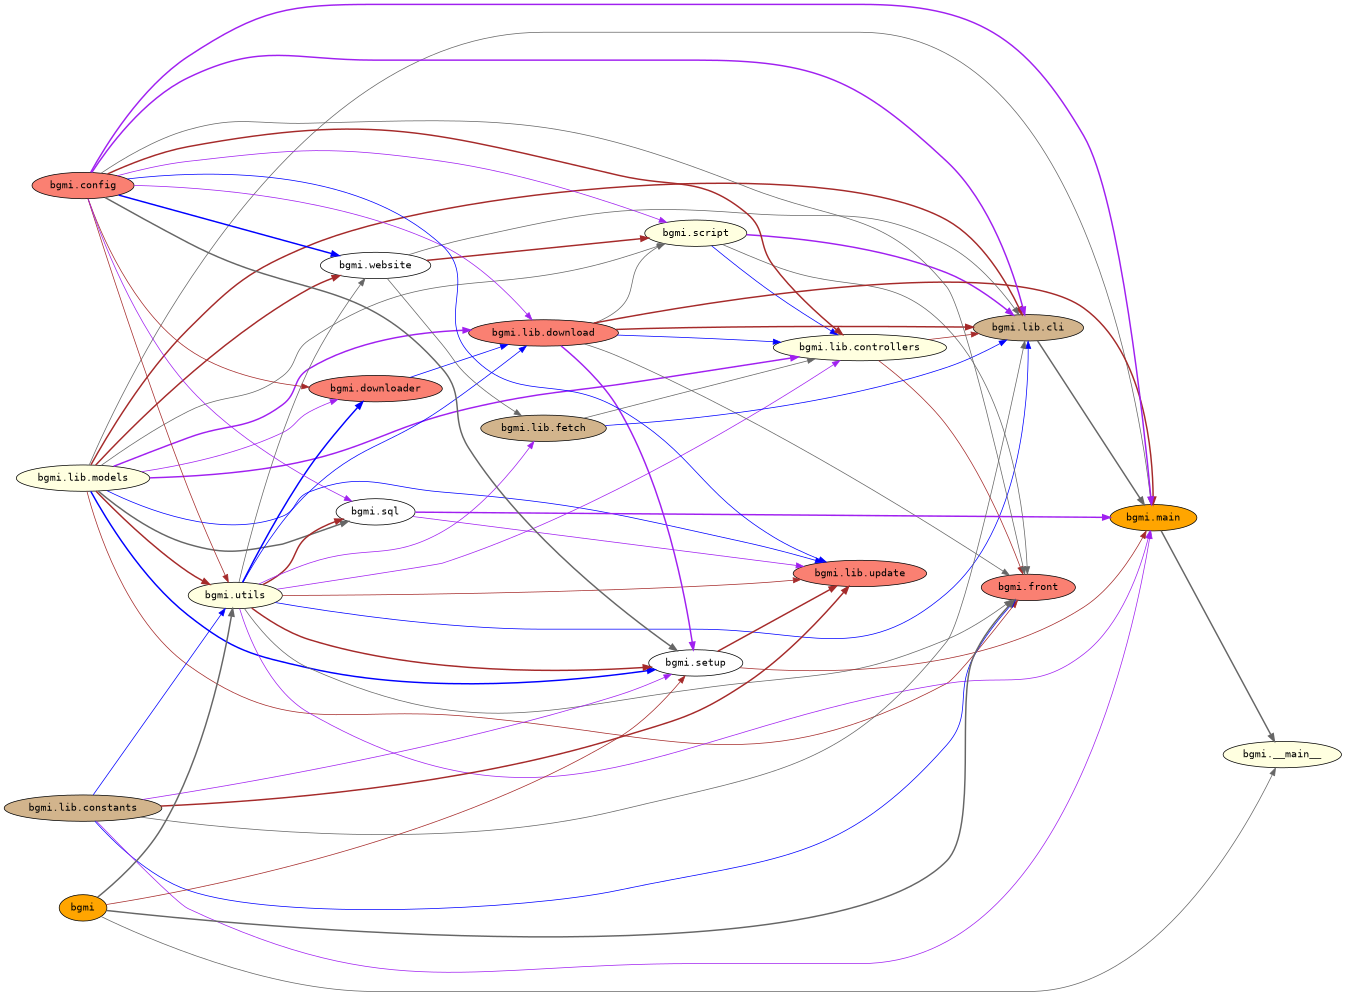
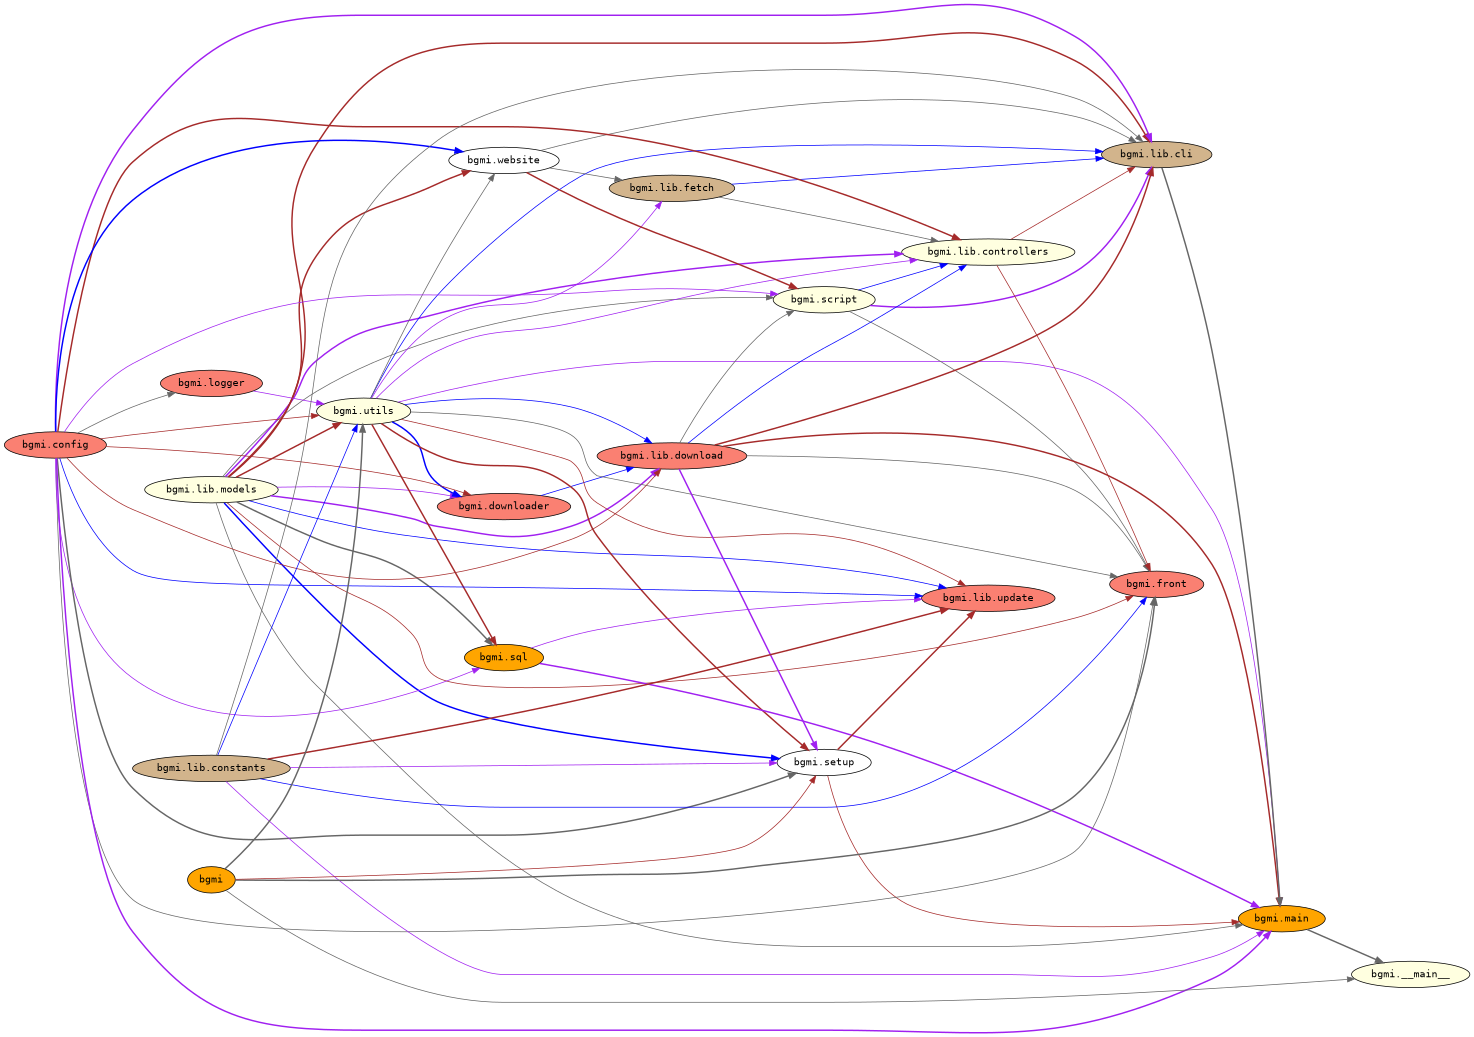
  strict digraph {
    clusterrank=local
    fontsize=16
    rankdir=LR
    node [fillcolor=salmon fontname=Consolas fontsize=14 shape=ellipse style=filled]
    edge [color=brown style=solid]
    "bgmi.downloader"
    "bgmi.lib.models" [fillcolor=lightyellow]
    "bgmi.utils" [fillcolor=lightyellow]
    "bgmi.script" [fillcolor=lightyellow]
    "bgmi.front"
    "bgmi.lib.download"
    "bgmi.lib.controllers" [fillcolor=lightyellow]
    "bgmi.lib.cli" [fillcolor=tan]
    "bgmi.website" [fillcolor=white]
    "bgmi.lib.update"
-   "bgmi.sql" [fillcolor=white]
+   "bgmi.sql" [fillcolor=orange]
    "bgmi.setup" [fillcolor=white]
    "bgmi.main" [fillcolor=orange]
    "bgmi.lib.fetch" [fillcolor=tan]
    "bgmi.__main__" [fillcolor=lightyellow]
    "bgmi.config"
+   "bgmi.logger"
    "bgmi.lib.constants" [fillcolor=tan]
    bgmi [fillcolor=orange]
    "bgmi.downloader" -> "bgmi.lib.download" [color=blue]
    "bgmi.lib.models" -> "bgmi.downloader" [color=purple]
    "bgmi.lib.models" -> "bgmi.utils" [style=bold]
    "bgmi.lib.models" -> "bgmi.script" [color=gray40]
    "bgmi.lib.models" -> "bgmi.front"
    "bgmi.lib.models" -> "bgmi.lib.download" [color=purple style=bold]
    "bgmi.lib.models" -> "bgmi.lib.controllers" [color=purple style=bold]
    "bgmi.lib.models" -> "bgmi.lib.cli" [style=bold]
    "bgmi.lib.models" -> "bgmi.website" [style=bold]
    "bgmi.lib.models" -> "bgmi.lib.update" [color=blue]
    "bgmi.lib.models" -> "bgmi.sql" [color=gray40 style=bold]
    "bgmi.lib.models" -> "bgmi.setup" [color=blue style=bold]
    "bgmi.lib.models" -> "bgmi.main" [color=gray40]
    "bgmi.utils" -> "bgmi.downloader" [color=blue style=bold]
    "bgmi.utils" -> "bgmi.front" [color=gray40]
    "bgmi.utils" -> "bgmi.lib.download" [color=blue]
    "bgmi.utils" -> "bgmi.lib.controllers" [color=purple]
    "bgmi.utils" -> "bgmi.lib.cli" [color=blue]
    "bgmi.utils" -> "bgmi.website" [color=gray40]
    "bgmi.utils" -> "bgmi.lib.update"
    "bgmi.utils" -> "bgmi.sql" [style=bold]
    "bgmi.utils" -> "bgmi.setup" [style=bold]
    "bgmi.utils" -> "bgmi.main" [color=purple]
    "bgmi.utils" -> "bgmi.lib.fetch" [color=purple]
    "bgmi.script" -> "bgmi.front" [color=gray40]
    "bgmi.script" -> "bgmi.lib.controllers" [color=blue]
    "bgmi.script" -> "bgmi.lib.cli" [color=purple style=bold]
    "bgmi.lib.download" -> "bgmi.script" [color=gray40]
    "bgmi.lib.download" -> "bgmi.front" [color=gray40]
    "bgmi.lib.download" -> "bgmi.lib.controllers" [color=blue]
    "bgmi.lib.download" -> "bgmi.lib.cli" [style=bold]
    "bgmi.lib.download" -> "bgmi.setup" [color=purple style=bold]
    "bgmi.lib.download" -> "bgmi.main" [style=bold]
    "bgmi.lib.controllers" -> "bgmi.front"
    "bgmi.lib.controllers" -> "bgmi.lib.cli"
    "bgmi.lib.cli" -> "bgmi.main" [color=gray40 style=bold]
    "bgmi.website" -> "bgmi.script" [style=bold]
    "bgmi.website" -> "bgmi.lib.cli" [color=gray40]
    "bgmi.website" -> "bgmi.lib.fetch" [color=gray40]
    "bgmi.sql" -> "bgmi.lib.update" [color=purple]
    "bgmi.sql" -> "bgmi.main" [color=purple style=bold]
    "bgmi.setup" -> "bgmi.lib.update" [style=bold]
    "bgmi.setup" -> "bgmi.main"
    "bgmi.main" -> "bgmi.__main__" [color=gray40 style=bold]
    "bgmi.lib.fetch" -> "bgmi.lib.controllers" [color=gray40]
    "bgmi.lib.fetch" -> "bgmi.lib.cli" [color=blue]
    "bgmi.config" -> "bgmi.downloader"
    "bgmi.config" -> "bgmi.utils"
    "bgmi.config" -> "bgmi.script" [color=purple]
    "bgmi.config" -> "bgmi.front" [color=gray40]
-   "bgmi.config" -> "bgmi.lib.download" [color=purple]
+   "bgmi.config" -> "bgmi.lib.download"
    "bgmi.config" -> "bgmi.lib.controllers" [style=bold]
    "bgmi.config" -> "bgmi.lib.cli" [color=purple style=bold]
    "bgmi.config" -> "bgmi.website" [color=blue style=bold]
    "bgmi.config" -> "bgmi.lib.update" [color=blue]
    "bgmi.config" -> "bgmi.sql" [color=purple]
    "bgmi.config" -> "bgmi.setup" [color=gray40 style=bold]
    "bgmi.config" -> "bgmi.main" [color=purple style=bold]
+   "bgmi.config" -> "bgmi.logger" [color=gray40]
+   "bgmi.logger" -> "bgmi.utils" [color=purple]
    "bgmi.lib.constants" -> "bgmi.utils" [color=blue]
    "bgmi.lib.constants" -> "bgmi.front" [color=blue]
    "bgmi.lib.constants" -> "bgmi.lib.cli" [color=gray40]
    "bgmi.lib.constants" -> "bgmi.lib.update" [style=bold]
    "bgmi.lib.constants" -> "bgmi.setup" [color=purple]
    "bgmi.lib.constants" -> "bgmi.main" [color=purple]
    bgmi -> "bgmi.utils" [color=gray40 style=bold]
    bgmi -> "bgmi.front" [color=gray40 style=bold]
    bgmi -> "bgmi.setup"
    bgmi -> "bgmi.__main__" [color=gray40]
  }
